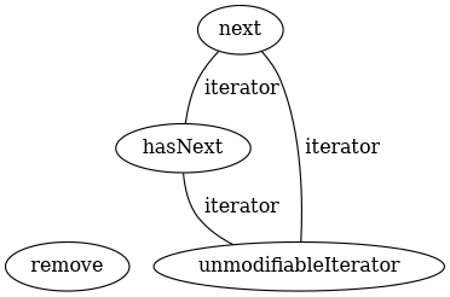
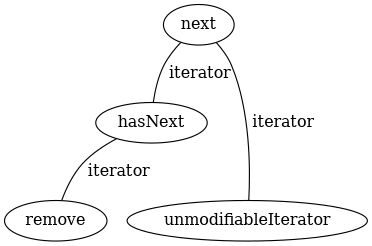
  digraph {
    edge [dir=none]
    next
    hasNext
    unmodifiableIterator
    remove
    next -> hasNext [label=" iterator"]
    next -> unmodifiableIterator [label=" iterator"]
-   hasNext -> unmodifiableIterator [label=" iterator"]
+   hasNext -> remove [label=" iterator"]
  }
